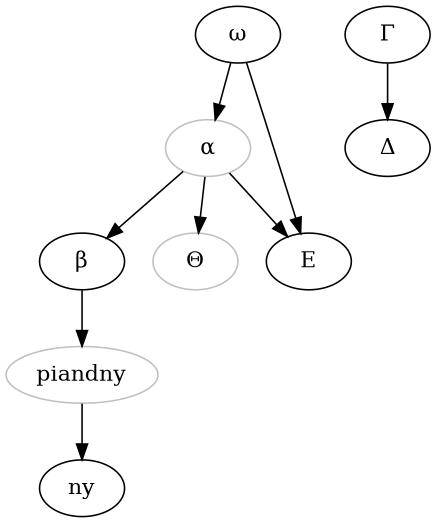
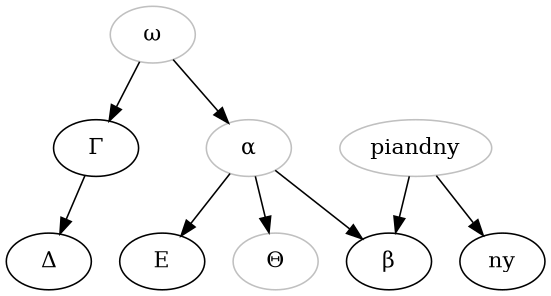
  digraph {
-   n1 [color=black label="ω"]
+   n1 [color=grey label="ω"]
    n2 [color=grey label="α"]
    n3 [label="Γ"]
    n4 [color=black label="β"]
    n5 [color=grey label="Θ"]
    n6 [label=E]
    n7 [label="Δ"]
    piandny [color=grey]
    ny
    n1 -> n2
-   n1 -> n6
+   n1 -> n3
    n2 -> n4
    n2 -> n5
    n2 -> n6
    n3 -> n7
-   n4 -> piandny
+   piandny -> n4
    piandny -> ny
  }
